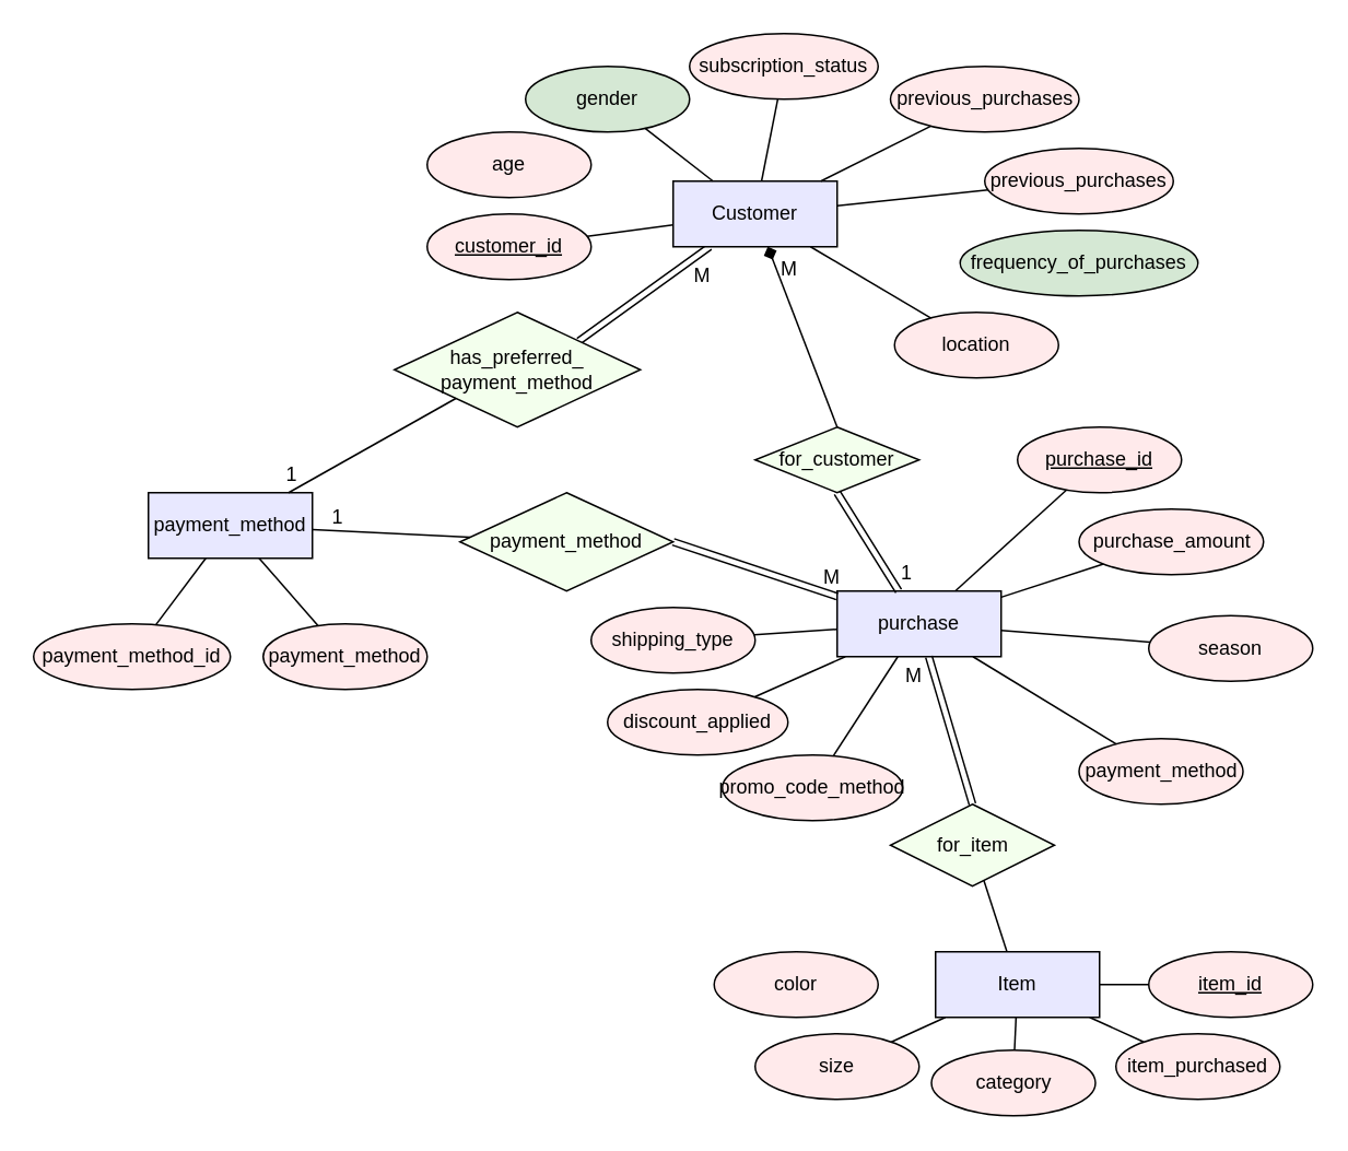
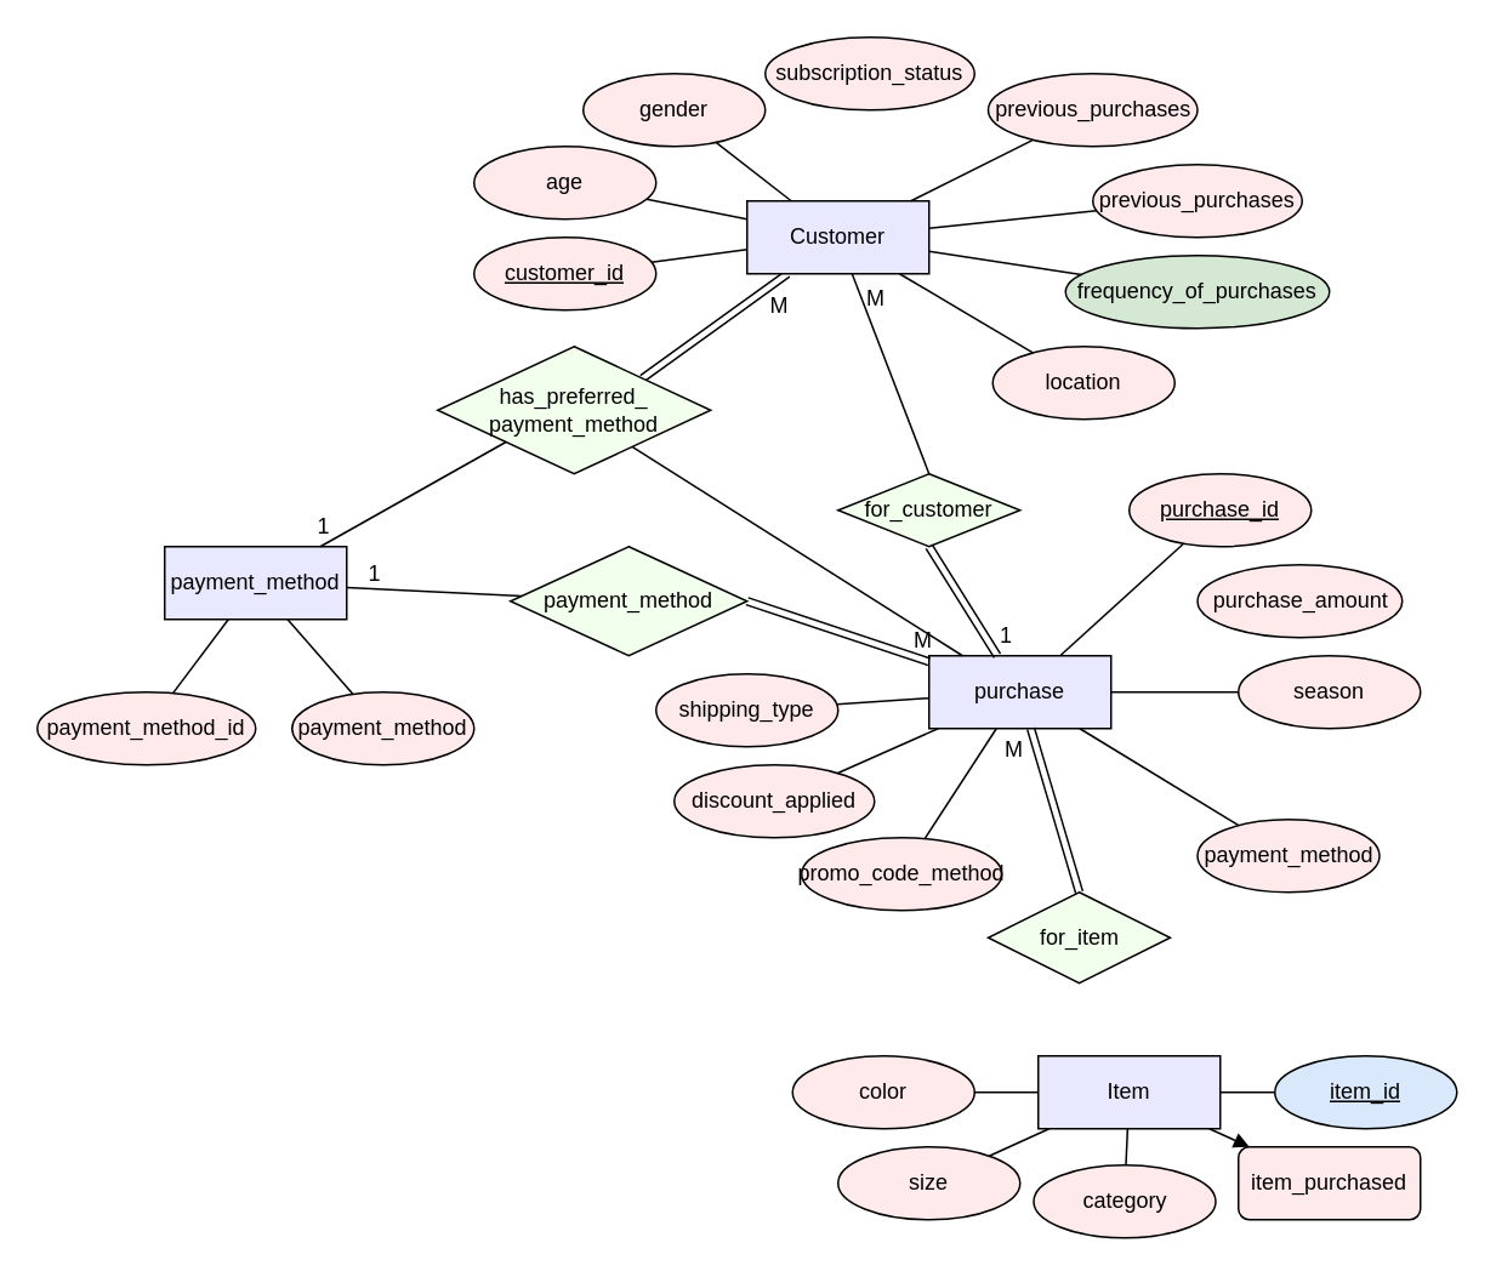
  <mxCell id="0" />
  <mxCell id="1" parent="0" />
  <mxCell id="2" value="" style="shape=link;html=1;rounded=0;entryX=1;entryY=0;entryDx=0;entryDy=0;" edge="1" parent="1" source="7" target="54"><mxGeometry relative="1" as="geometry"><mxPoint x="520" y="373" as="sourcePoint" /><mxPoint x="420" y="340" as="targetPoint" /></mxGeometry></mxCell>
  <mxCell id="3" value="M" style="resizable=0;html=1;whiteSpace=wrap;align=right;verticalAlign=bottom;" connectable="0" vertex="1" parent="2"><mxGeometry x="1" relative="1" as="geometry"><mxPoint x="81" y="-31" as="offset" /></mxGeometry></mxCell>
  <mxCell id="4" value="customer_id" style="ellipse;whiteSpace=wrap;html=1;align=center;fontStyle=4;fillColor=#FFEAEB;" parent="1" vertex="1"><mxGeometry x="260" y="130" width="100" height="40" as="geometry" /></mxCell>
  <mxCell id="5" value="age" style="ellipse;whiteSpace=wrap;html=1;align=center;fillColor=#FFEAEB;" parent="1" vertex="1"><mxGeometry x="260" y="80" width="100" height="40" as="geometry" /></mxCell>
- <mxCell id="6" value="gender" style="ellipse;whiteSpace=wrap;html=1;align=center;fillColor=#d5e8d4;" parent="1" vertex="1"><mxGeometry x="320" y="40" width="100" height="40" as="geometry" /></mxCell>
+ <mxCell id="6" value="gender" style="ellipse;whiteSpace=wrap;html=1;align=center;fillColor=#FFEAEB;" parent="1" vertex="1"><mxGeometry x="320" y="40" width="100" height="40" as="geometry" /></mxCell>
  <mxCell id="7" value="Customer" style="whiteSpace=wrap;html=1;align=center;fillColor=#E8E8FF;" parent="1" vertex="1"><mxGeometry x="410" y="110" width="100" height="40" as="geometry" /></mxCell>
  <mxCell id="8" value="" style="endArrow=none;html=1;rounded=0;" parent="1" source="7" target="4" edge="1"><mxGeometry relative="1" as="geometry"><mxPoint x="620" y="160" as="sourcePoint" /><mxPoint x="780" y="160" as="targetPoint" /></mxGeometry></mxCell>
+ <mxCell id="9" value="" style="endArrow=none;html=1;rounded=0;" parent="1" source="7" target="5" edge="1"><mxGeometry relative="1" as="geometry"><mxPoint x="470" y="130" as="sourcePoint" /><mxPoint x="390" y="38" as="targetPoint" /></mxGeometry></mxCell>
  <mxCell id="10" value="" style="endArrow=none;html=1;rounded=0;" parent="1" source="7" target="6" edge="1"><mxGeometry relative="1" as="geometry"><mxPoint x="470" y="120" as="sourcePoint" /><mxPoint x="470" y="40" as="targetPoint" /></mxGeometry></mxCell>
  <mxCell id="11" value="purchase" style="whiteSpace=wrap;html=1;align=center;fillColor=#E8E8FF;" parent="1" vertex="1"><mxGeometry x="510" y="360" width="100" height="40" as="geometry" /></mxCell>
  <mxCell id="12" value="for_customer" style="shape=rhombus;perimeter=rhombusPerimeter;whiteSpace=wrap;html=1;align=center;fillColor=#F3FFED;" parent="1" vertex="1"><mxGeometry x="460" y="260" width="100" height="40" as="geometry" /></mxCell>
  <mxCell id="13" value="purchase_id" style="ellipse;whiteSpace=wrap;html=1;align=center;fontStyle=4;fillColor=#FFEAEB;" parent="1" vertex="1"><mxGeometry x="620" y="260" width="100" height="40" as="geometry" /></mxCell>
  <mxCell id="14" value="purchase_amount" style="ellipse;whiteSpace=wrap;html=1;align=center;fillColor=#FFEAEB;" parent="1" vertex="1"><mxGeometry x="657.5" y="310" width="112.5" height="40" as="geometry" /></mxCell>
- <mxCell id="15" value="season" style="ellipse;whiteSpace=wrap;html=1;align=center;fillColor=#FFEAEB;" parent="1" vertex="1"><mxGeometry x="700" y="375" width="100" height="40" as="geometry" /></mxCell>
+ <mxCell id="15" value="season" style="ellipse;whiteSpace=wrap;html=1;align=center;fillColor=#FFEAEB;" parent="1" vertex="1"><mxGeometry x="680" y="360" width="100" height="40" as="geometry" /></mxCell>
  <mxCell id="16" value="" style="endArrow=none;html=1;rounded=0;" parent="1" source="11" target="13" edge="1"><mxGeometry relative="1" as="geometry"><mxPoint x="781.5" y="170" as="sourcePoint" /><mxPoint x="718.5" y="136" as="targetPoint" /></mxGeometry></mxCell>
- <mxCell id="17" value="" style="endArrow=none;html=1;rounded=0;" parent="1" source="11" target="14" edge="1"><mxGeometry relative="1" as="geometry"><mxPoint x="865" y="191" as="sourcePoint" /><mxPoint x="820" y="140" as="targetPoint" /></mxGeometry></mxCell>
+ <mxCell id="17" value="" style="endArrow=none;html=1;rounded=0;" parent="1" source="11" target="54" edge="1"><mxGeometry relative="1" as="geometry"><mxPoint x="865" y="191" as="sourcePoint" /><mxPoint x="820" y="140" as="targetPoint" /></mxGeometry></mxCell>
  <mxCell id="18" value="" style="endArrow=none;html=1;rounded=0;" parent="1" source="11" target="15" edge="1"><mxGeometry relative="1" as="geometry"><mxPoint x="849" y="190" as="sourcePoint" /><mxPoint x="871" y="140" as="targetPoint" /></mxGeometry></mxCell>
  <mxCell id="19" value="Item" style="whiteSpace=wrap;html=1;align=center;fillColor=#E8E8FF;" parent="1" vertex="1"><mxGeometry x="570" y="580" width="100" height="40" as="geometry" /></mxCell>
- <mxCell id="20" value="item_id" style="ellipse;whiteSpace=wrap;html=1;align=center;fontStyle=4;fillColor=#FFEAEB;" parent="1" vertex="1"><mxGeometry x="700" y="580" width="100" height="40" as="geometry" /></mxCell>
+ <mxCell id="20" value="item_id" style="ellipse;whiteSpace=wrap;html=1;align=center;fontStyle=4;fillColor=#dae8fc;" parent="1" vertex="1"><mxGeometry x="700" y="580" width="100" height="40" as="geometry" /></mxCell>
  <mxCell id="21" value="" style="endArrow=none;html=1;rounded=0;" parent="1" source="19" target="20" edge="1"><mxGeometry relative="1" as="geometry"><mxPoint x="1151.5" y="200" as="sourcePoint" /><mxPoint x="1088.5" y="166" as="targetPoint" /></mxGeometry></mxCell>
  <mxCell id="22" value="for_item" style="shape=rhombus;perimeter=rhombusPerimeter;whiteSpace=wrap;html=1;align=center;fillColor=#F3FFED;" parent="1" vertex="1"><mxGeometry x="542.5" y="490" width="100" height="50" as="geometry" /></mxCell>
- <mxCell id="23" value="item_purchased" style="ellipse;whiteSpace=wrap;html=1;align=center;fillColor=#FFEAEB;" parent="1" vertex="1"><mxGeometry x="680" y="630" width="100" height="40" as="geometry" /></mxCell>
- <mxCell id="24" value="" style="endArrow=none;html=1;rounded=0;" parent="1" source="19" target="23" edge="1"><mxGeometry relative="1" as="geometry"><mxPoint x="1180" y="290" as="sourcePoint" /><mxPoint x="1263" y="253" as="targetPoint" /></mxGeometry></mxCell>
+ <mxCell id="23" value="item_purchased" style="whiteSpace=wrap;html=1;align=center;fillColor=#FFEAEB;rounded=1;" parent="1" vertex="1"><mxGeometry x="680" y="630" width="100" height="40" as="geometry" /></mxCell>
+ <mxCell id="24" value="" style="endArrow=block;html=1;rounded=0;" parent="1" source="19" target="23" edge="1"><mxGeometry relative="1" as="geometry"><mxPoint x="1180" y="290" as="sourcePoint" /><mxPoint x="1263" y="253" as="targetPoint" /></mxGeometry></mxCell>
  <mxCell id="25" value="" style="shape=link;html=1;rounded=0;exitX=0.5;exitY=0;exitDx=0;exitDy=0;" parent="1" source="22" target="11" edge="1"><mxGeometry relative="1" as="geometry"><mxPoint x="652.5" y="490" as="sourcePoint" /><mxPoint x="770" y="544.5" as="targetPoint" /></mxGeometry></mxCell>
  <mxCell id="26" value="M" style="resizable=0;html=1;whiteSpace=wrap;align=right;verticalAlign=bottom;" parent="25" connectable="0" vertex="1"><mxGeometry x="1" relative="1" as="geometry"><mxPoint x="-3" y="20" as="offset" /></mxGeometry></mxCell>
  <mxCell id="27" value="" style="shape=link;html=1;rounded=0;exitX=0.5;exitY=1;exitDx=0;exitDy=0;" parent="1" source="12" target="11" edge="1"><mxGeometry relative="1" as="geometry"><mxPoint x="520" y="310" as="sourcePoint" /><mxPoint x="520" y="380" as="targetPoint" /></mxGeometry></mxCell>
  <mxCell id="28" value="1" style="resizable=0;html=1;whiteSpace=wrap;align=right;verticalAlign=bottom;" parent="27" connectable="0" vertex="1"><mxGeometry x="1" relative="1" as="geometry"><mxPoint x="9" y="-3" as="offset" /></mxGeometry></mxCell>
  <mxCell id="29" value="size" style="ellipse;whiteSpace=wrap;html=1;align=center;fillColor=#FFEAEB;" parent="1" vertex="1"><mxGeometry x="460" y="630" width="100" height="40" as="geometry" /></mxCell>
  <mxCell id="30" value="" style="endArrow=none;html=1;rounded=0;" parent="1" source="19" target="29" edge="1"><mxGeometry relative="1" as="geometry"><mxPoint x="570" y="600" as="sourcePoint" /><mxPoint x="1190" y="170" as="targetPoint" /></mxGeometry></mxCell>
- <mxCell id="31" value="" style="html=1;rounded=0;exitX=0.5;exitY=0;exitDx=0;exitDy=0;endArrow=diamond;startFill=0;" parent="1" source="12" target="7" edge="1"><mxGeometry relative="1" as="geometry"><mxPoint x="510" y="220" as="sourcePoint" /><mxPoint x="549" y="190" as="targetPoint" /></mxGeometry></mxCell>
+ <mxCell id="31" value="" style="html=1;rounded=0;exitX=0.5;exitY=0;exitDx=0;exitDy=0;endArrow=none;startFill=0;" parent="1" source="12" target="7" edge="1"><mxGeometry relative="1" as="geometry"><mxPoint x="510" y="220" as="sourcePoint" /><mxPoint x="549" y="190" as="targetPoint" /></mxGeometry></mxCell>
  <mxCell id="32" value="M" style="resizable=0;html=1;whiteSpace=wrap;align=right;verticalAlign=bottom;" parent="31" connectable="0" vertex="1"><mxGeometry x="1" relative="1" as="geometry"><mxPoint x="19" y="22" as="offset" /></mxGeometry></mxCell>
  <mxCell id="33" value="subscription_status" style="ellipse;whiteSpace=wrap;html=1;align=center;fillColor=#FFEAEB;" vertex="1" parent="1"><mxGeometry x="420" y="20" width="115" height="40" as="geometry" /></mxCell>
  <mxCell id="34" value="previous_purchases" style="ellipse;whiteSpace=wrap;html=1;align=center;fillColor=#FFEAEB;" vertex="1" parent="1"><mxGeometry x="542.5" y="40" width="115" height="40" as="geometry" /></mxCell>
  <mxCell id="35" value="" style="endArrow=none;html=1;rounded=0;" edge="1" parent="1" source="34" target="7"><mxGeometry relative="1" as="geometry"><mxPoint x="570" y="160" as="sourcePoint" /><mxPoint x="520" y="160" as="targetPoint" /></mxGeometry></mxCell>
- <mxCell id="36" value="" style="endArrow=none;html=1;rounded=0;" edge="1" parent="1" source="33" target="7"><mxGeometry relative="1" as="geometry"><mxPoint x="570" y="170" as="sourcePoint" /><mxPoint x="520" y="170" as="targetPoint" /></mxGeometry></mxCell>
  <mxCell id="37" value="payment_method" style="ellipse;whiteSpace=wrap;html=1;align=center;fillColor=#FFEAEB;" vertex="1" parent="1"><mxGeometry x="657.5" y="450" width="100" height="40" as="geometry" /></mxCell>
  <mxCell id="38" value="shipping_type" style="ellipse;whiteSpace=wrap;html=1;align=center;fillColor=#FFEAEB;" vertex="1" parent="1"><mxGeometry x="360" y="370" width="100" height="40" as="geometry" /></mxCell>
  <mxCell id="39" value="discount_applied" style="ellipse;whiteSpace=wrap;html=1;align=center;fillColor=#FFEAEB;" vertex="1" parent="1"><mxGeometry x="370" y="420" width="110" height="40" as="geometry" /></mxCell>
  <mxCell id="40" value="promo_code_method" style="ellipse;whiteSpace=wrap;html=1;align=center;fillColor=#FFEAEB;" vertex="1" parent="1"><mxGeometry x="440" y="460" width="110" height="40" as="geometry" /></mxCell>
  <mxCell id="41" value="" style="endArrow=none;html=1;rounded=0;" edge="1" parent="1" source="11" target="37"><mxGeometry relative="1" as="geometry"><mxPoint x="590" y="406" as="sourcePoint" /><mxPoint x="650" y="414" as="targetPoint" /></mxGeometry></mxCell>
  <mxCell id="42" value="" style="endArrow=none;html=1;rounded=0;" edge="1" parent="1" source="11" target="38"><mxGeometry relative="1" as="geometry"><mxPoint x="487" y="370" as="sourcePoint" /><mxPoint x="433" y="345" as="targetPoint" /></mxGeometry></mxCell>
  <mxCell id="43" value="" style="endArrow=none;html=1;rounded=0;" edge="1" parent="1" source="11" target="39"><mxGeometry relative="1" as="geometry"><mxPoint x="497" y="380" as="sourcePoint" /><mxPoint x="443" y="355" as="targetPoint" /></mxGeometry></mxCell>
  <mxCell id="44" value="" style="endArrow=none;html=1;rounded=0;" edge="1" parent="1" source="11" target="40"><mxGeometry relative="1" as="geometry"><mxPoint x="507" y="390" as="sourcePoint" /><mxPoint x="453" y="365" as="targetPoint" /></mxGeometry></mxCell>
  <mxCell id="45" value="category" style="ellipse;whiteSpace=wrap;html=1;align=center;fillColor=#FFEAEB;" vertex="1" parent="1"><mxGeometry x="567.5" y="640" width="100" height="40" as="geometry" /></mxCell>
  <mxCell id="46" value="color" style="ellipse;whiteSpace=wrap;html=1;align=center;fillColor=#FFEAEB;" vertex="1" parent="1"><mxGeometry x="435" y="580" width="100" height="40" as="geometry" /></mxCell>
- <mxCell id="47" value="" style="endArrow=none;html=1;rounded=0;" edge="1" parent="1" source="19" target="22"><mxGeometry relative="1" as="geometry"><mxPoint x="650" y="630" as="sourcePoint" /><mxPoint x="691" y="671" as="targetPoint" /></mxGeometry></mxCell>
+ <mxCell id="47" value="" style="endArrow=none;html=1;rounded=0;" edge="1" parent="1" source="19" target="46"><mxGeometry relative="1" as="geometry"><mxPoint x="650" y="630" as="sourcePoint" /><mxPoint x="691" y="671" as="targetPoint" /></mxGeometry></mxCell>
  <mxCell id="48" value="" style="endArrow=none;html=1;rounded=0;" edge="1" parent="1" source="19" target="45"><mxGeometry relative="1" as="geometry"><mxPoint x="660" y="640" as="sourcePoint" /><mxPoint x="701" y="681" as="targetPoint" /></mxGeometry></mxCell>
  <mxCell id="49" value="payment_method" style="whiteSpace=wrap;html=1;align=center;fillColor=#E8E8FF;" vertex="1" parent="1"><mxGeometry x="90" y="300" width="100" height="40" as="geometry" /></mxCell>
  <mxCell id="50" value="previous_purchases" style="ellipse;whiteSpace=wrap;html=1;align=center;fillColor=#FFEAEB;" vertex="1" parent="1"><mxGeometry x="600" y="90" width="115" height="40" as="geometry" /></mxCell>
  <mxCell id="51" value="" style="endArrow=none;html=1;rounded=0;" edge="1" parent="1" source="50" target="7"><mxGeometry relative="1" as="geometry"><mxPoint x="580" y="170" as="sourcePoint" /><mxPoint x="520" y="125" as="targetPoint" /></mxGeometry></mxCell>
  <mxCell id="52" value="frequency_of_purchases" style="ellipse;whiteSpace=wrap;html=1;align=center;fillColor=#d5e8d4;" vertex="1" parent="1"><mxGeometry x="585" y="140" width="145" height="40" as="geometry" /></mxCell>
+ <mxCell id="53" value="" style="endArrow=none;html=1;rounded=0;" edge="1" parent="1" source="52" target="7"><mxGeometry relative="1" as="geometry"><mxPoint x="580" y="240" as="sourcePoint" /><mxPoint x="520" y="195" as="targetPoint" /></mxGeometry></mxCell>
  <mxCell id="54" value="has_preferred_&lt;div&gt;payment_method&lt;/div&gt;" style="shape=rhombus;perimeter=rhombusPerimeter;whiteSpace=wrap;html=1;align=center;fillColor=#F3FFED;" vertex="1" parent="1"><mxGeometry x="240" y="190" width="150" height="70" as="geometry" /></mxCell>
  <mxCell id="55" value="payment_method" style="shape=rhombus;perimeter=rhombusPerimeter;whiteSpace=wrap;html=1;align=center;fillColor=#F3FFED;" vertex="1" parent="1"><mxGeometry x="280" y="300" width="130" height="60" as="geometry" /></mxCell>
  <mxCell id="56" value="" style="shape=link;html=1;rounded=0;entryX=1;entryY=0.5;entryDx=0;entryDy=0;" edge="1" parent="1" source="11" target="55"><mxGeometry relative="1" as="geometry"><mxPoint x="520" y="310" as="sourcePoint" /><mxPoint x="558" y="370" as="targetPoint" /></mxGeometry></mxCell>
  <mxCell id="57" value="M" style="resizable=0;html=1;whiteSpace=wrap;align=right;verticalAlign=bottom;" connectable="0" vertex="1" parent="56"><mxGeometry x="1" relative="1" as="geometry"><mxPoint x="103" y="30" as="offset" /></mxGeometry></mxCell>
  <mxCell id="58" value="" style="endArrow=none;html=1;rounded=0;" edge="1" parent="1" source="55" target="49"><mxGeometry relative="1" as="geometry"><mxPoint x="260" y="480" as="sourcePoint" /><mxPoint x="621" y="590" as="targetPoint" /></mxGeometry></mxCell>
  <mxCell id="59" value="1" style="resizable=0;html=1;whiteSpace=wrap;align=right;verticalAlign=bottom;" connectable="0" vertex="1" parent="58"><mxGeometry x="1" relative="1" as="geometry"><mxPoint x="20" y="1" as="offset" /></mxGeometry></mxCell>
  <mxCell id="60" value="" style="endArrow=none;html=1;rounded=0;exitX=0;exitY=1;exitDx=0;exitDy=0;" edge="1" parent="1" source="54" target="49"><mxGeometry relative="1" as="geometry"><mxPoint x="296" y="337" as="sourcePoint" /><mxPoint x="200" y="332" as="targetPoint" /></mxGeometry></mxCell>
  <mxCell id="61" value="1" style="resizable=0;html=1;whiteSpace=wrap;align=right;verticalAlign=bottom;" connectable="0" vertex="1" parent="60"><mxGeometry x="1" relative="1" as="geometry"><mxPoint x="6" y="-3" as="offset" /></mxGeometry></mxCell>
  <mxCell id="62" value="location" style="ellipse;whiteSpace=wrap;html=1;align=center;fillColor=#FFEAEB;" vertex="1" parent="1"><mxGeometry x="545" y="190" width="100" height="40" as="geometry" /></mxCell>
  <mxCell id="63" value="" style="endArrow=none;html=1;rounded=0;" edge="1" parent="1" target="62" source="7"><mxGeometry relative="1" as="geometry"><mxPoint x="695" y="230" as="sourcePoint" /><mxPoint x="675" y="148" as="targetPoint" /></mxGeometry></mxCell>
  <mxCell id="64" value="payment_method" style="ellipse;whiteSpace=wrap;html=1;align=center;fillColor=#FFEAEB;" vertex="1" parent="1"><mxGeometry y="380" width="100" height="40" as="geometry" x="160" /></mxCell>
  <mxCell id="65" value="" style="endArrow=none;html=1;rounded=0;" edge="1" parent="1" target="64" source="49"><mxGeometry relative="1" as="geometry"><mxPoint x="240" y="250" as="sourcePoint" /><mxPoint x="220" y="168" as="targetPoint" /></mxGeometry></mxCell>
  <mxCell id="66" value="payment_method_id" style="ellipse;whiteSpace=wrap;html=1;align=center;fillColor=#FFEAEB;" vertex="1" parent="1"><mxGeometry x="20" y="380" width="120" height="40" as="geometry" /></mxCell>
  <mxCell id="67" value="" style="endArrow=none;html=1;rounded=0;" edge="1" parent="1" source="49" target="66"><mxGeometry relative="1" as="geometry"><mxPoint x="168" y="350" as="sourcePoint" /><mxPoint x="203" y="391" as="targetPoint" /></mxGeometry></mxCell>
